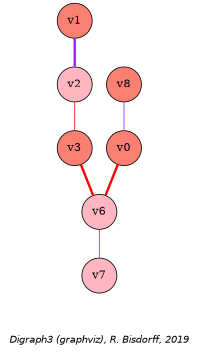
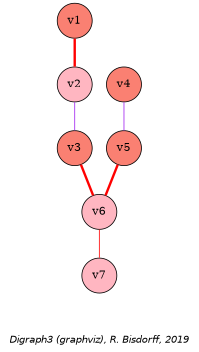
  strict graph {
    fontname="Helvetica-Oblique"
    fontsize=12
    label="\nDigraph3 (graphviz), R. Bisdorff, 2019"
    node [fillcolor=salmon shape=circle style=filled]
    edge [arrowhead=none arrowtail=none color=red dir=both style="setlinewidth(3)"]
    n1 [label=v1]
    n2 [fillcolor=lightpink label=v2]
    n3 [label=v3]
    n4 [fillcolor=lightpink label=v6]
-   n5 [label=v8]
-   n6 [label=v0]
+   n5 [label=v4]
+   n6 [label=v5]
    n7 [fillcolor=lightpink label=v7]
-   n1 -- n2 [color=purple]
-   n2 -- n3 [style="setlinewidth(1)"]
+   n1 -- n2
+   n2 -- n3 [color=purple style="setlinewidth(1)"]
    n3 -- n4
-   n4 -- n7 [color=purple style="setlinewidth(1)"]
+   n4 -- n7 [style="setlinewidth(1)"]
    n5 -- n6 [color=purple style="setlinewidth(1)"]
    n6 -- n4
  }
